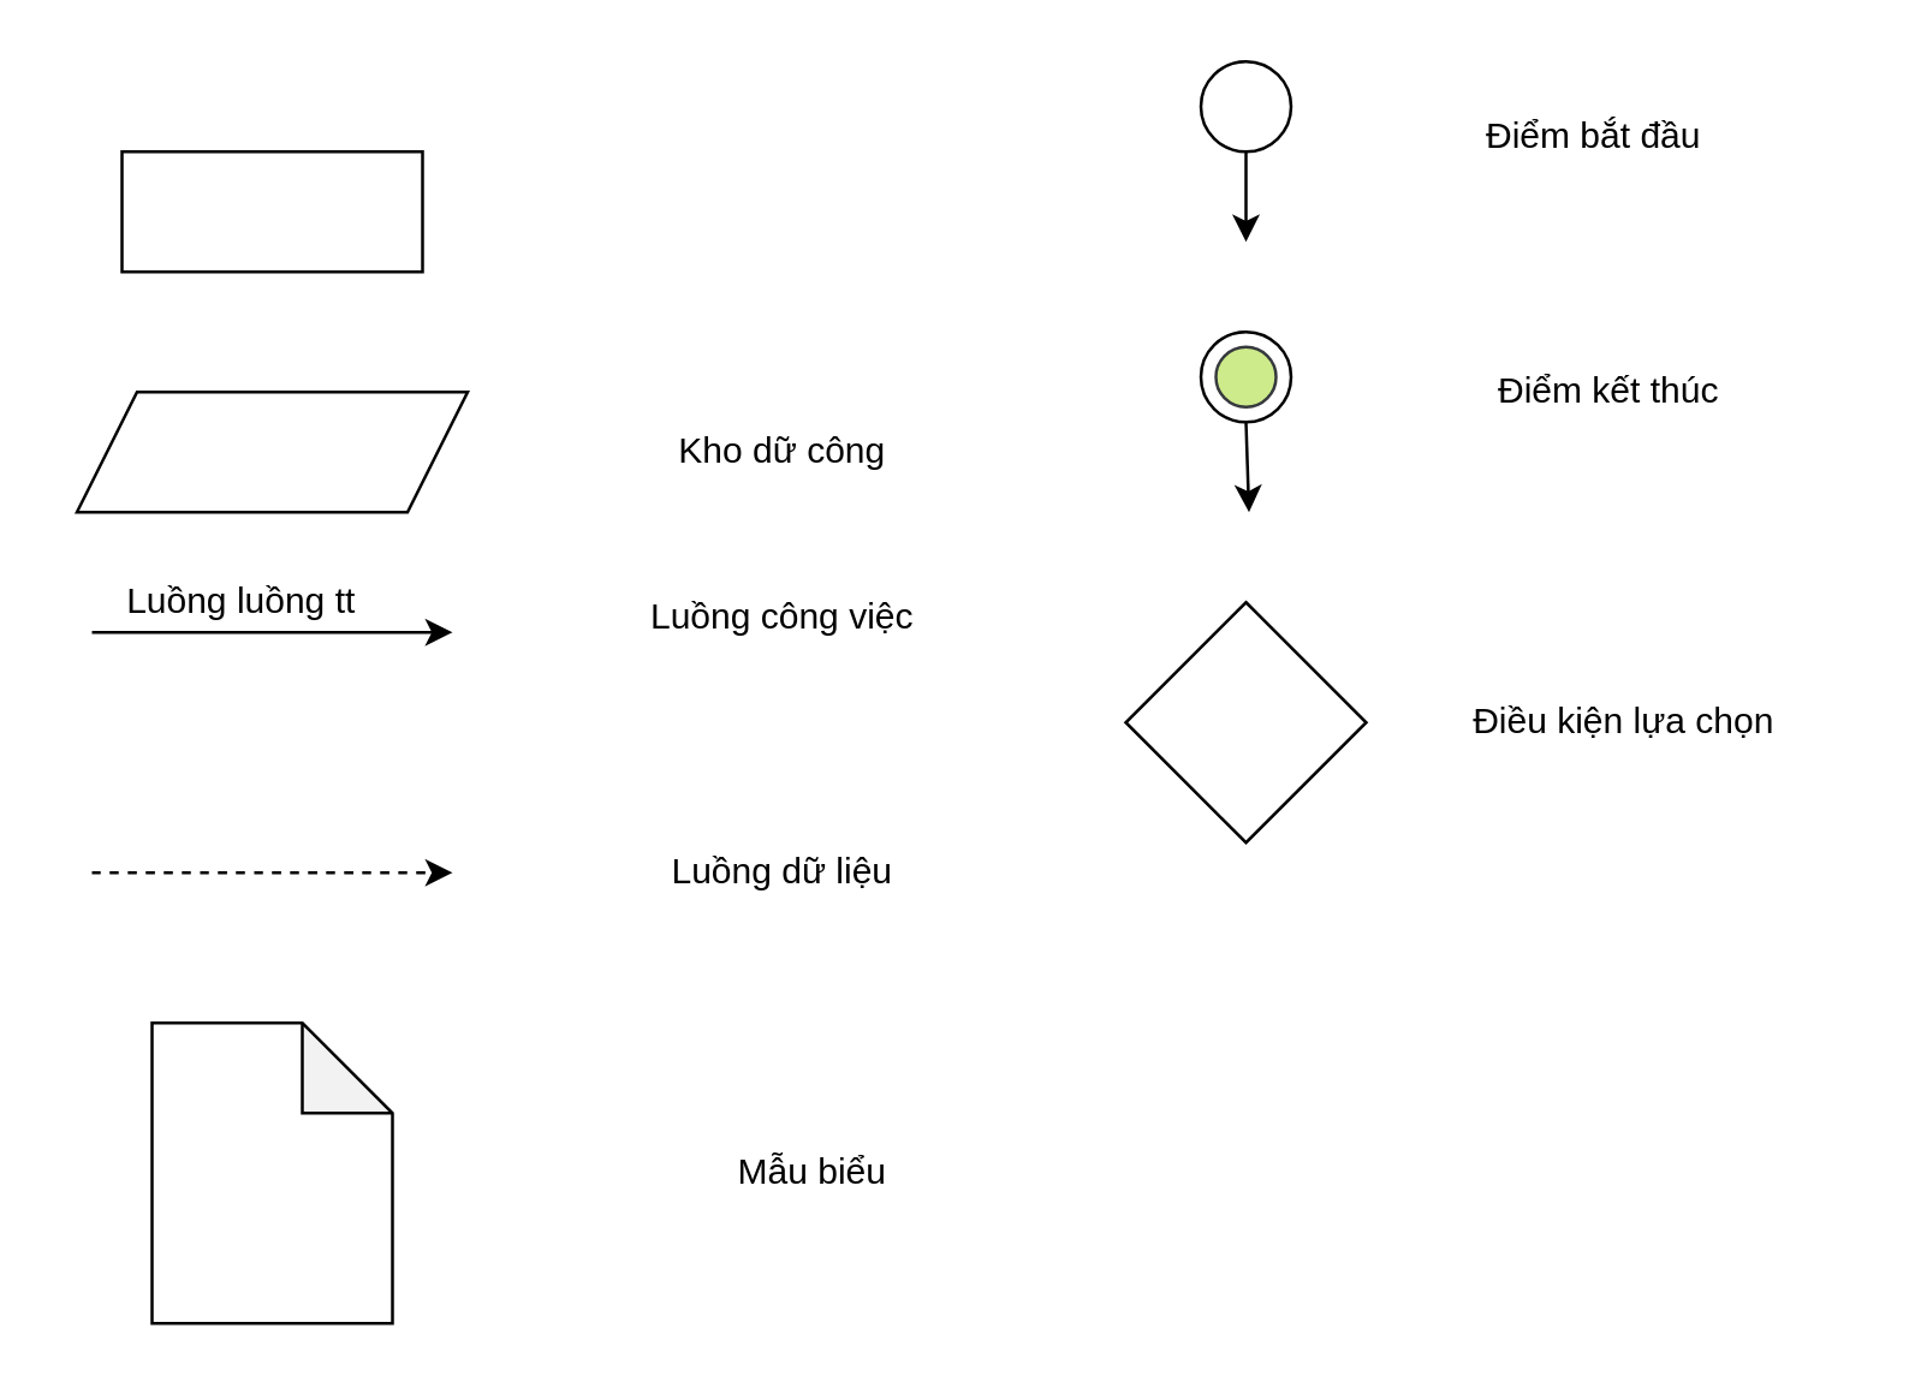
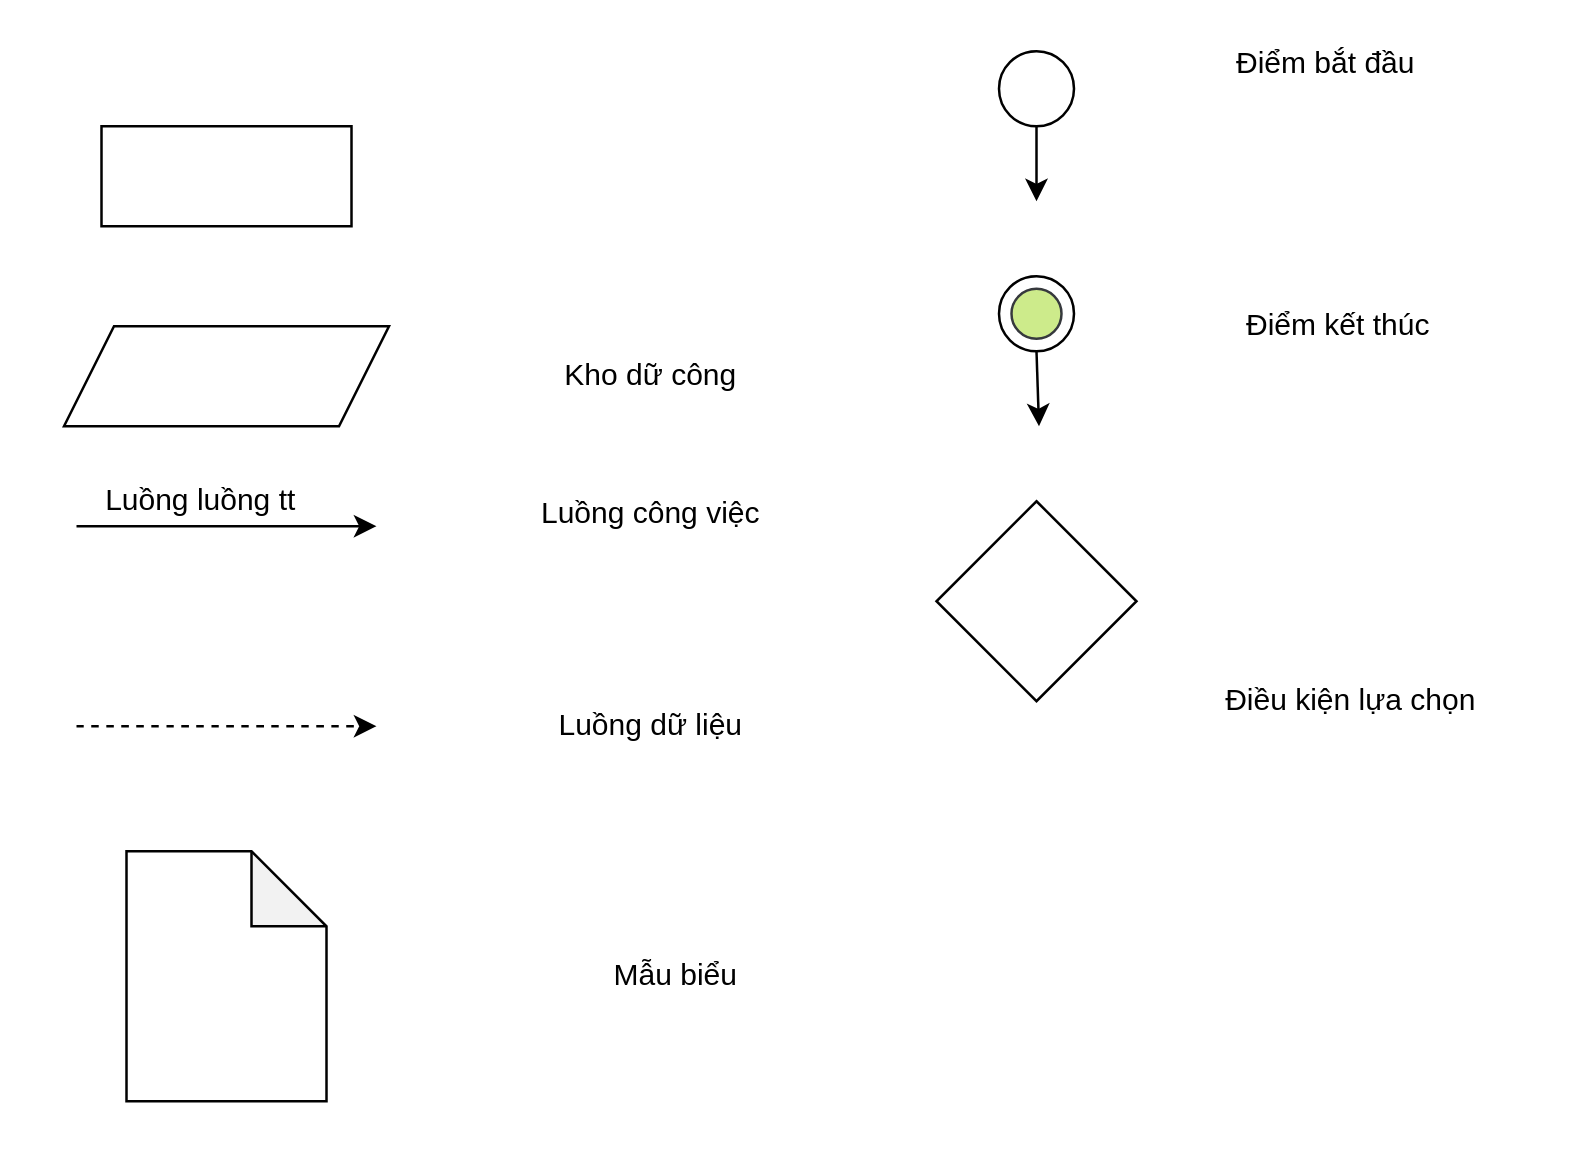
  <mxCell id="0" />
  <mxCell id="1" parent="0" />
  <mxCell id="2" value="" style="shape=parallelogram;perimeter=parallelogramPerimeter;whiteSpace=wrap;html=1;fixedSize=1;" vertex="1" parent="1"><mxGeometry x="25" y="130" width="130" height="40" as="geometry" /></mxCell>
  <mxCell id="3" value="" style="rounded=0;whiteSpace=wrap;html=1;" vertex="1" parent="1"><mxGeometry x="40" y="50" width="100" height="40" as="geometry" /></mxCell>
  <mxCell id="4" value="" style="endArrow=classic;html=1;rounded=0;" edge="1" parent="1"><mxGeometry width="50" height="50" relative="1" as="geometry"><mxPoint x="30" y="210" as="sourcePoint" /><mxPoint x="150" y="210" as="targetPoint" /></mxGeometry></mxCell>
  <mxCell id="5" value="" style="ellipse;whiteSpace=wrap;html=1;aspect=fixed;" vertex="1" parent="1"><mxGeometry x="399" y="20" width="30" height="30" as="geometry" /></mxCell>
  <mxCell id="6" value="" style="endArrow=classic;html=1;rounded=0;exitX=0.5;exitY=1;exitDx=0;exitDy=0;" edge="1" parent="1" source="5"><mxGeometry width="50" height="50" relative="1" as="geometry"><mxPoint x="135" y="300" as="sourcePoint" /><mxPoint x="414" y="80" as="targetPoint" /></mxGeometry></mxCell>
  <mxCell id="7" value="Kho dữ công" style="text;html=1;strokeColor=none;fillColor=none;align=center;verticalAlign=middle;whiteSpace=wrap;rounded=0;" vertex="1" parent="1"><mxGeometry x="185" y="135" width="150" height="30" as="geometry" /></mxCell>
  <mxCell id="8" value="Luồng công việc" style="text;html=1;strokeColor=none;fillColor=none;align=center;verticalAlign=middle;whiteSpace=wrap;rounded=0;" vertex="1" parent="1"><mxGeometry x="185" y="190" width="150" height="30" as="geometry" /></mxCell>
  <mxCell id="9" value="Luồng luồng tt" style="text;html=1;strokeColor=none;fillColor=none;align=center;verticalAlign=middle;whiteSpace=wrap;rounded=0;" vertex="1" parent="1"><mxGeometry x="20" y="190" width="120" height="20" as="geometry" /></mxCell>
- <mxCell id="10" value="Điểm bắt đầu" style="text;html=1;strokeColor=none;fillColor=none;align=center;verticalAlign=middle;whiteSpace=wrap;rounded=0;" vertex="1" parent="1"><mxGeometry x="455" y="30" width="150" height="30" as="geometry" /></mxCell>
+ <mxCell id="10" value="Điểm bắt đầu" style="text;html=1;strokeColor=none;fillColor=none;align=center;verticalAlign=middle;whiteSpace=wrap;rounded=0;" vertex="1" parent="1"><mxGeometry x="455" y="10" width="150" height="30" as="geometry" /></mxCell>
  <mxCell id="11" value="" style="ellipse;whiteSpace=wrap;html=1;aspect=fixed;" vertex="1" parent="1"><mxGeometry x="399" y="110" width="30" height="30" as="geometry" /></mxCell>
  <mxCell id="12" value="" style="ellipse;whiteSpace=wrap;html=1;aspect=fixed;fillColor=#cdeb8b;strokeColor=#36393d;" vertex="1" parent="1"><mxGeometry x="404" y="115" width="20" height="20" as="geometry" /></mxCell>
  <mxCell id="13" value="" style="endArrow=classic;html=1;rounded=0;exitX=0.5;exitY=1;exitDx=0;exitDy=0;" edge="1" parent="1" source="11"><mxGeometry width="50" height="50" relative="1" as="geometry"><mxPoint x="424" y="60" as="sourcePoint" /><mxPoint x="415" y="170" as="targetPoint" /></mxGeometry></mxCell>
  <mxCell id="14" value="Điểm kết thúc" style="text;html=1;strokeColor=none;fillColor=none;align=center;verticalAlign=middle;whiteSpace=wrap;rounded=0;" vertex="1" parent="1"><mxGeometry x="460" y="115" width="150" height="30" as="geometry" /></mxCell>
  <mxCell id="15" value="" style="rhombus;whiteSpace=wrap;html=1;" vertex="1" parent="1"><mxGeometry x="374" y="200" width="80" height="80" as="geometry" /></mxCell>
- <mxCell id="16" value="Điều kiện lựa chọn" style="text;html=1;strokeColor=none;fillColor=none;align=center;verticalAlign=middle;whiteSpace=wrap;rounded=0;" vertex="1" parent="1"><mxGeometry x="465" y="225" width="150" height="30" as="geometry" /></mxCell>
+ <mxCell id="16" value="Điều kiện lựa chọn" style="text;html=1;strokeColor=none;fillColor=none;align=center;verticalAlign=middle;whiteSpace=wrap;rounded=0;" vertex="1" parent="1"><mxGeometry x="465" y="265" width="150" height="30" as="geometry" /></mxCell>
  <mxCell id="17" value="" style="endArrow=classic;html=1;curved=1;dashed=1;" edge="1" parent="1"><mxGeometry width="50" height="50" relative="1" as="geometry"><mxPoint x="30" y="290" as="sourcePoint" /><mxPoint x="150" y="290" as="targetPoint" /></mxGeometry></mxCell>
  <mxCell id="18" value="Luồng dữ liệu" style="text;html=1;strokeColor=none;fillColor=none;align=center;verticalAlign=middle;whiteSpace=wrap;rounded=0;" vertex="1" parent="1"><mxGeometry x="185" y="275" width="150" height="30" as="geometry" /></mxCell>
  <mxCell id="19" value="" style="shape=note;whiteSpace=wrap;html=1;backgroundOutline=1;darkOpacity=0.05;fontFamily=Helvetica;fontSize=11;fontColor=default;" vertex="1" parent="1"><mxGeometry x="50" y="340" width="80" height="100" as="geometry" /></mxCell>
  <mxCell id="20" value="Mẫu biểu" style="text;html=1;strokeColor=none;fillColor=none;align=center;verticalAlign=middle;whiteSpace=wrap;rounded=0;" vertex="1" parent="1"><mxGeometry x="195" y="375" width="150" height="30" as="geometry" /></mxCell>
